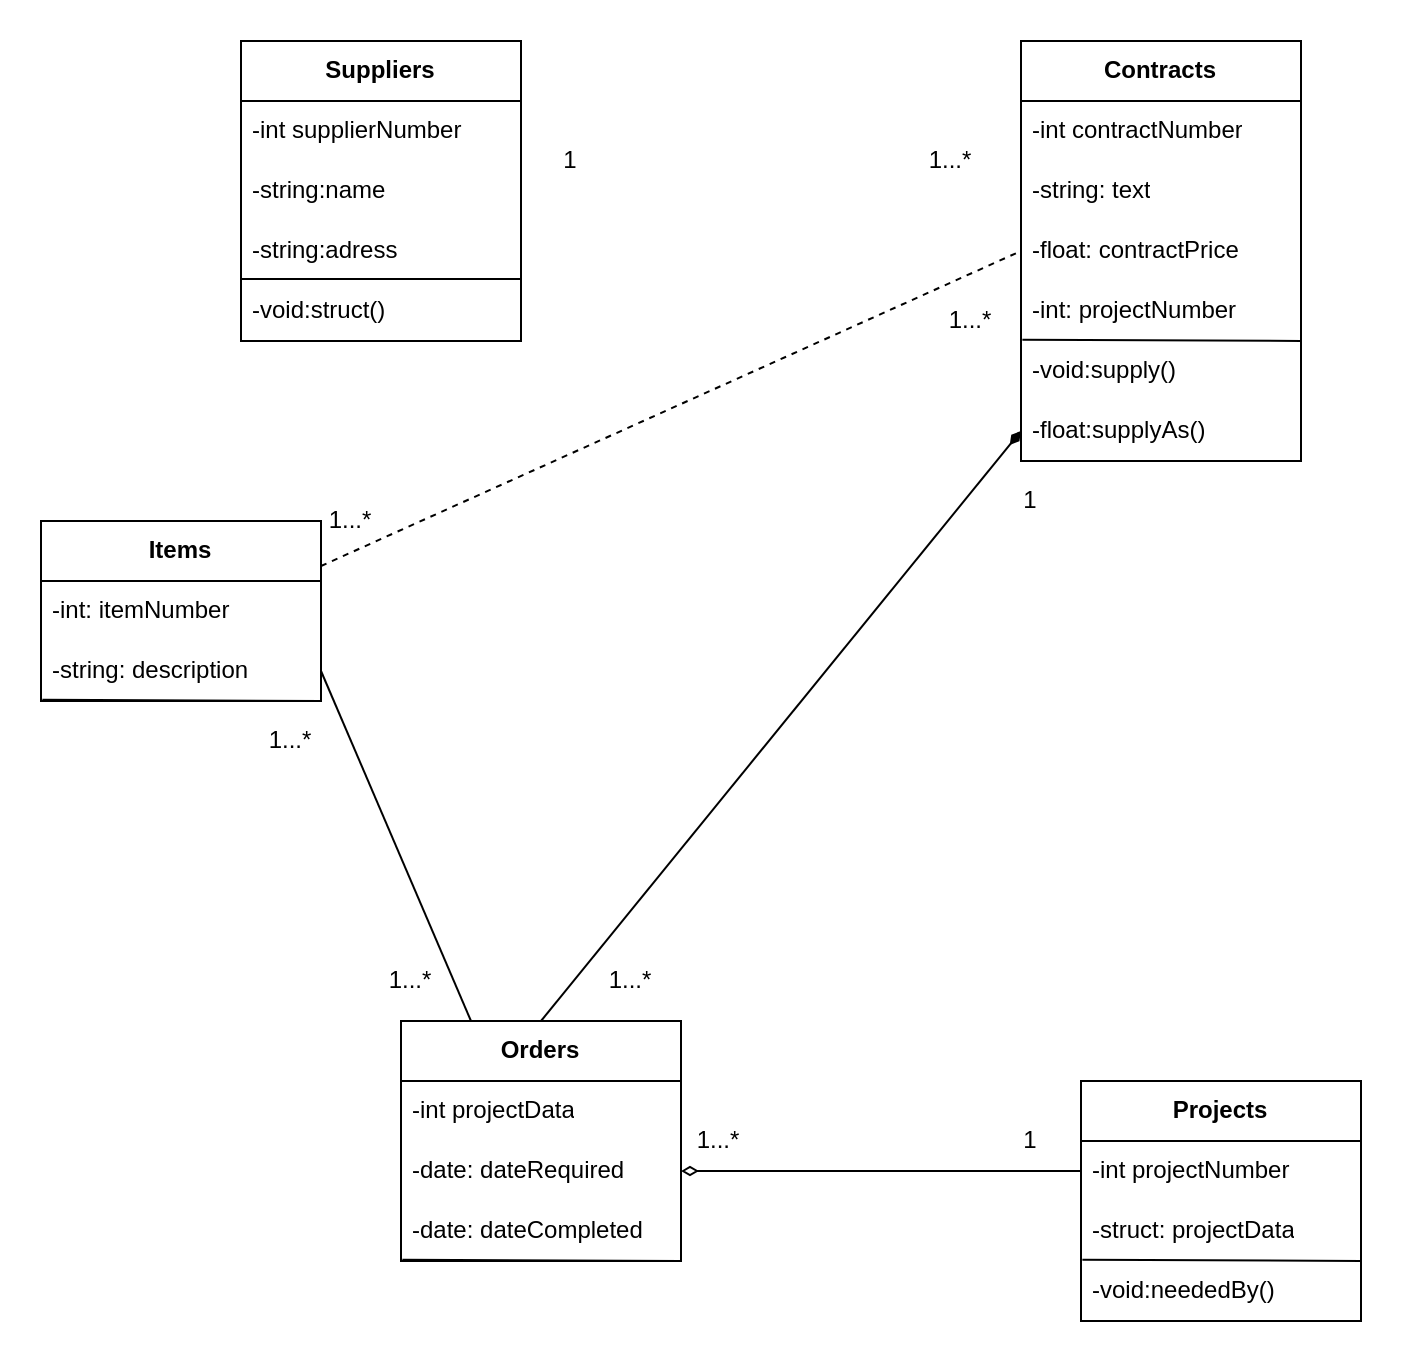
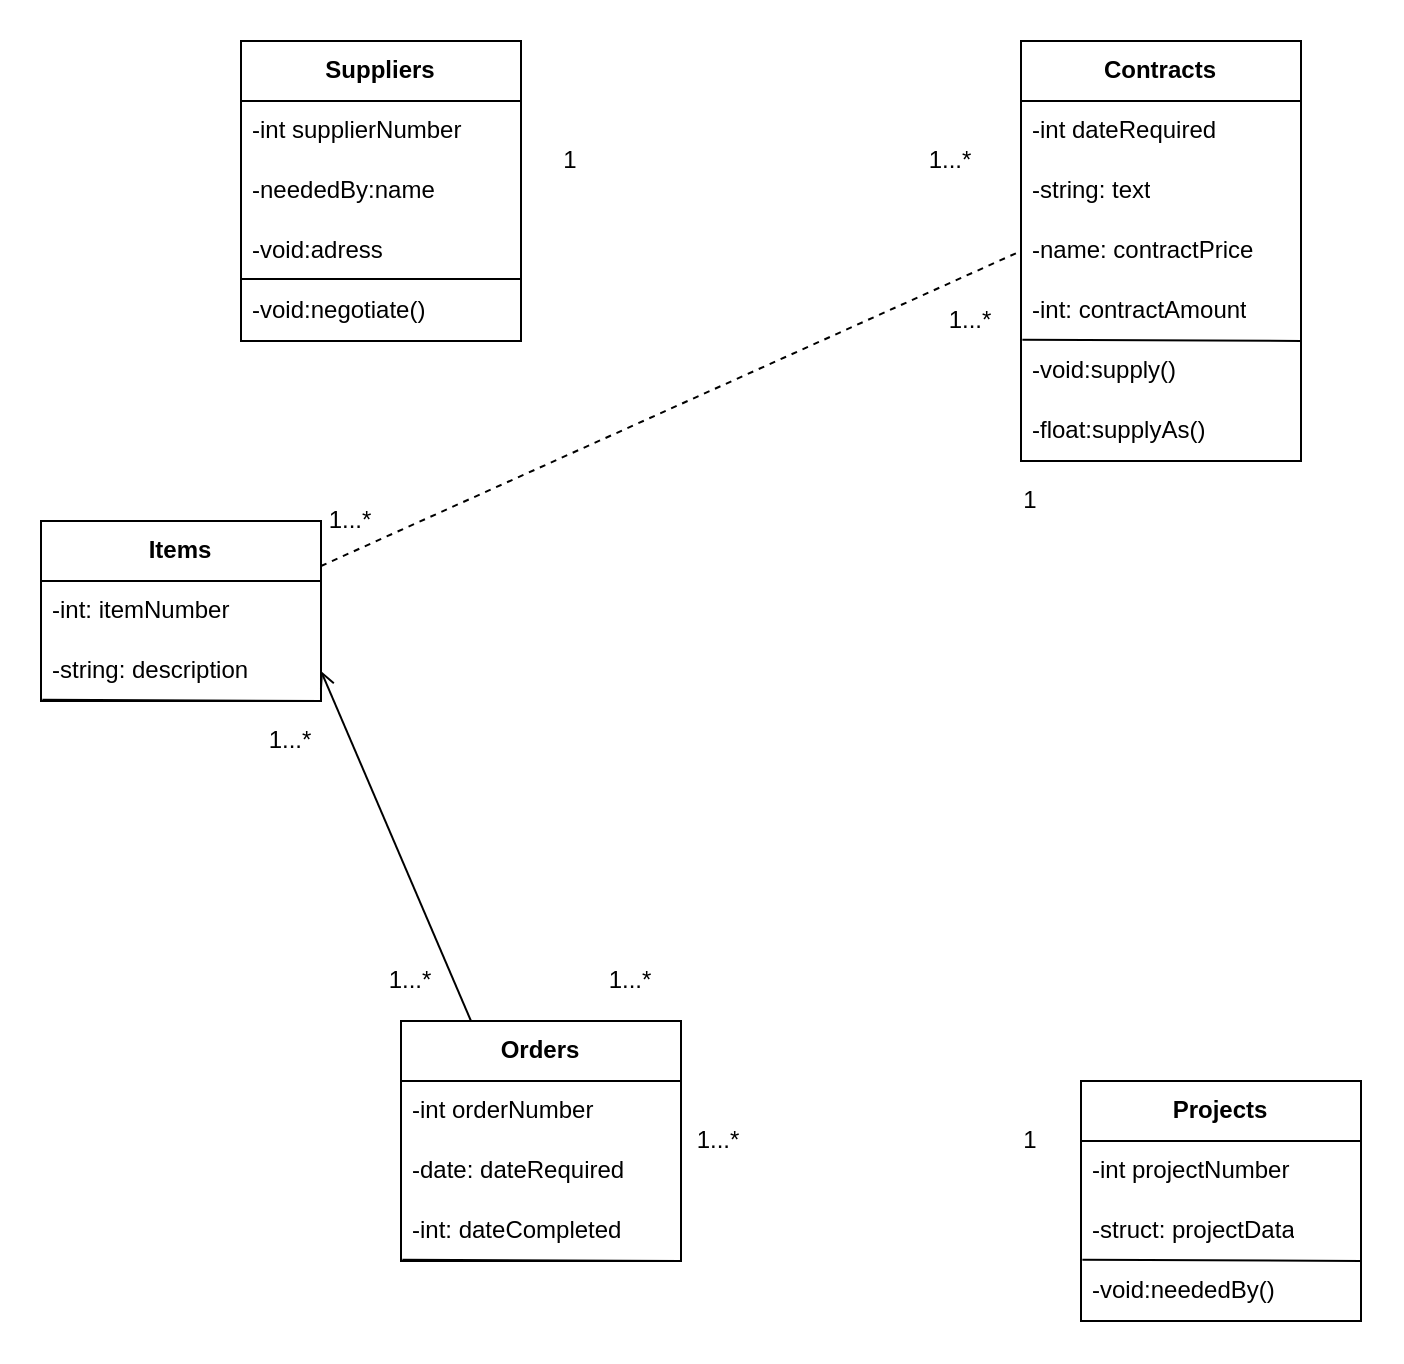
  <mxCell id="0" />
  <mxCell id="1" parent="0" />
  <mxCell id="2" value="&lt;b&gt;Suppliers&lt;/b&gt;" style="swimlane;fontStyle=0;childLayout=stackLayout;horizontal=1;startSize=30;horizontalStack=0;resizeParent=1;resizeParentMax=0;resizeLast=0;collapsible=1;marginBottom=0;whiteSpace=wrap;html=1;" vertex="1" parent="1"><mxGeometry x="120" width="140" height="150" as="geometry" y="20" /></mxCell>
  <mxCell id="3" value="-int supplierNumber" style="text;strokeColor=none;fillColor=none;align=left;verticalAlign=middle;spacingLeft=4;spacingRight=4;overflow=hidden;points=[[0,0.5],[1,0.5]];portConstraint=eastwest;rotatable=0;whiteSpace=wrap;html=1;" vertex="1" parent="2"><mxGeometry y="30" width="140" height="30" as="geometry" /></mxCell>
- <mxCell id="4" value="-string:name" style="text;strokeColor=none;fillColor=none;align=left;verticalAlign=middle;spacingLeft=4;spacingRight=4;overflow=hidden;points=[[0,0.5],[1,0.5]];portConstraint=eastwest;rotatable=0;whiteSpace=wrap;html=1;" vertex="1" parent="2"><mxGeometry y="60" width="140" height="30" as="geometry" /></mxCell>
- <mxCell id="5" value="-string:adress" style="text;strokeColor=none;fillColor=none;align=left;verticalAlign=middle;spacingLeft=4;spacingRight=4;overflow=hidden;points=[[0,0.5],[1,0.5]];portConstraint=eastwest;rotatable=0;whiteSpace=wrap;html=1;" vertex="1" parent="2"><mxGeometry y="90" width="140" height="30" as="geometry" /></mxCell>
- <mxCell id="6" value="-void:struct()" style="text;strokeColor=none;fillColor=none;align=left;verticalAlign=middle;spacingLeft=4;spacingRight=4;overflow=hidden;points=[[0,0.5],[1,0.5]];portConstraint=eastwest;rotatable=0;whiteSpace=wrap;html=1;" vertex="1" parent="2"><mxGeometry y="120" width="140" height="30" as="geometry" /></mxCell>
+ <mxCell id="4" value="-neededBy:name" style="text;strokeColor=none;fillColor=none;align=left;verticalAlign=middle;spacingLeft=4;spacingRight=4;overflow=hidden;points=[[0,0.5],[1,0.5]];portConstraint=eastwest;rotatable=0;whiteSpace=wrap;html=1;" vertex="1" parent="2"><mxGeometry y="60" width="140" height="30" as="geometry" /></mxCell>
+ <mxCell id="5" value="-void:adress" style="text;strokeColor=none;fillColor=none;align=left;verticalAlign=middle;spacingLeft=4;spacingRight=4;overflow=hidden;points=[[0,0.5],[1,0.5]];portConstraint=eastwest;rotatable=0;whiteSpace=wrap;html=1;" vertex="1" parent="2"><mxGeometry y="90" width="140" height="30" as="geometry" /></mxCell>
+ <mxCell id="6" value="-void:negotiate()" style="text;strokeColor=none;fillColor=none;align=left;verticalAlign=middle;spacingLeft=4;spacingRight=4;overflow=hidden;points=[[0,0.5],[1,0.5]];portConstraint=eastwest;rotatable=0;whiteSpace=wrap;html=1;" vertex="1" parent="2"><mxGeometry y="120" width="140" height="30" as="geometry" /></mxCell>
  <mxCell id="7" value="" style="endArrow=none;html=1;rounded=0;" edge="1" parent="2"><mxGeometry width="50" height="50" relative="1" as="geometry"><mxPoint y="119" as="sourcePoint" /><mxPoint x="140" y="119" as="targetPoint" /></mxGeometry></mxCell>
  <mxCell id="8" value="&lt;b&gt;Contracts&lt;/b&gt;" style="swimlane;fontStyle=0;childLayout=stackLayout;horizontal=1;startSize=30;horizontalStack=0;resizeParent=1;resizeParentMax=0;resizeLast=0;collapsible=1;marginBottom=0;whiteSpace=wrap;html=1;" vertex="1" parent="1"><mxGeometry x="510" width="140" height="210" as="geometry" y="20" /></mxCell>
- <mxCell id="9" value="-int contractNumber" style="text;strokeColor=none;fillColor=none;align=left;verticalAlign=middle;spacingLeft=4;spacingRight=4;overflow=hidden;points=[[0,0.5],[1,0.5]];portConstraint=eastwest;rotatable=0;whiteSpace=wrap;html=1;" vertex="1" parent="8"><mxGeometry y="30" width="140" height="30" as="geometry" /></mxCell>
+ <mxCell id="9" value="-int dateRequired" style="text;strokeColor=none;fillColor=none;align=left;verticalAlign=middle;spacingLeft=4;spacingRight=4;overflow=hidden;points=[[0,0.5],[1,0.5]];portConstraint=eastwest;rotatable=0;whiteSpace=wrap;html=1;" vertex="1" parent="8"><mxGeometry y="30" width="140" height="30" as="geometry" /></mxCell>
  <mxCell id="10" value="-string: text" style="text;strokeColor=none;fillColor=none;align=left;verticalAlign=middle;spacingLeft=4;spacingRight=4;overflow=hidden;points=[[0,0.5],[1,0.5]];portConstraint=eastwest;rotatable=0;whiteSpace=wrap;html=1;" vertex="1" parent="8"><mxGeometry y="60" width="140" height="30" as="geometry" /></mxCell>
- <mxCell id="11" value="-float: contractPrice" style="text;strokeColor=none;fillColor=none;align=left;verticalAlign=middle;spacingLeft=4;spacingRight=4;overflow=hidden;points=[[0,0.5],[1,0.5]];portConstraint=eastwest;rotatable=0;whiteSpace=wrap;html=1;" vertex="1" parent="8"><mxGeometry y="90" width="140" height="30" as="geometry" /></mxCell>
- <mxCell id="12" value="-int: projectNumber" style="text;strokeColor=none;fillColor=none;align=left;verticalAlign=middle;spacingLeft=4;spacingRight=4;overflow=hidden;points=[[0,0.5],[1,0.5]];portConstraint=eastwest;rotatable=0;whiteSpace=wrap;html=1;" vertex="1" parent="8"><mxGeometry y="120" width="140" height="30" as="geometry" /></mxCell>
+ <mxCell id="11" value="-name: contractPrice" style="text;strokeColor=none;fillColor=none;align=left;verticalAlign=middle;spacingLeft=4;spacingRight=4;overflow=hidden;points=[[0,0.5],[1,0.5]];portConstraint=eastwest;rotatable=0;whiteSpace=wrap;html=1;" vertex="1" parent="8"><mxGeometry y="90" width="140" height="30" as="geometry" /></mxCell>
+ <mxCell id="12" value="-int: contractAmount" style="text;strokeColor=none;fillColor=none;align=left;verticalAlign=middle;spacingLeft=4;spacingRight=4;overflow=hidden;points=[[0,0.5],[1,0.5]];portConstraint=eastwest;rotatable=0;whiteSpace=wrap;html=1;" vertex="1" parent="8"><mxGeometry y="120" width="140" height="30" as="geometry" /></mxCell>
  <mxCell id="13" value="-void:supply()" style="text;strokeColor=none;fillColor=none;align=left;verticalAlign=middle;spacingLeft=4;spacingRight=4;overflow=hidden;points=[[0,0.5],[1,0.5]];portConstraint=eastwest;rotatable=0;whiteSpace=wrap;html=1;" vertex="1" parent="8"><mxGeometry y="150" width="140" height="30" as="geometry" /></mxCell>
  <mxCell id="14" value="" style="endArrow=none;html=1;rounded=0;exitX=1;exitY=0;exitDx=0;exitDy=0;exitPerimeter=0;entryX=0.005;entryY=-0.022;entryDx=0;entryDy=0;entryPerimeter=0;" edge="1" parent="8" source="13" target="13"><mxGeometry width="50" height="50" relative="1" as="geometry"><mxPoint x="-220" y="99" as="sourcePoint" /><mxPoint x="-80" y="99" as="targetPoint" /></mxGeometry></mxCell>
  <mxCell id="15" value="-float:supplyAs()" style="text;strokeColor=none;fillColor=none;align=left;verticalAlign=middle;spacingLeft=4;spacingRight=4;overflow=hidden;points=[[0,0.5],[1,0.5]];portConstraint=eastwest;rotatable=0;whiteSpace=wrap;html=1;" vertex="1" parent="8"><mxGeometry y="180" width="140" height="30" as="geometry" /></mxCell>
  <mxCell id="16" value="&lt;b&gt;Items&lt;/b&gt;" style="swimlane;fontStyle=0;childLayout=stackLayout;horizontal=1;startSize=30;horizontalStack=0;resizeParent=1;resizeParentMax=0;resizeLast=0;collapsible=1;marginBottom=0;whiteSpace=wrap;html=1;" vertex="1" parent="1"><mxGeometry x="20" y="260" width="140" height="90" as="geometry" /></mxCell>
  <mxCell id="17" value="-int: itemNumber" style="text;strokeColor=none;fillColor=none;align=left;verticalAlign=middle;spacingLeft=4;spacingRight=4;overflow=hidden;points=[[0,0.5],[1,0.5]];portConstraint=eastwest;rotatable=0;whiteSpace=wrap;html=1;" vertex="1" parent="16"><mxGeometry y="30" width="140" height="30" as="geometry" /></mxCell>
  <mxCell id="18" value="-string: description" style="text;strokeColor=none;fillColor=none;align=left;verticalAlign=middle;spacingLeft=4;spacingRight=4;overflow=hidden;points=[[0,0.5],[1,0.5]];portConstraint=eastwest;rotatable=0;whiteSpace=wrap;html=1;" vertex="1" parent="16"><mxGeometry y="60" width="140" height="30" as="geometry" /></mxCell>
  <mxCell id="19" value="" style="endArrow=none;html=1;rounded=0;exitX=1;exitY=0;exitDx=0;exitDy=0;exitPerimeter=0;entryX=0.005;entryY=-0.022;entryDx=0;entryDy=0;entryPerimeter=0;" edge="1" parent="16"><mxGeometry width="50" height="50" relative="1" as="geometry"><mxPoint x="140" y="90" as="sourcePoint" /><mxPoint x="0.7" y="89.34" as="targetPoint" /></mxGeometry></mxCell>
  <mxCell id="20" value="&lt;b&gt;Orders&lt;/b&gt;" style="swimlane;fontStyle=0;childLayout=stackLayout;horizontal=1;startSize=30;horizontalStack=0;resizeParent=1;resizeParentMax=0;resizeLast=0;collapsible=1;marginBottom=0;whiteSpace=wrap;html=1;" vertex="1" parent="1"><mxGeometry x="200" y="510" width="140" height="120" as="geometry" /></mxCell>
- <mxCell id="21" value="-int projectData" style="text;strokeColor=none;fillColor=none;align=left;verticalAlign=middle;spacingLeft=4;spacingRight=4;overflow=hidden;points=[[0,0.5],[1,0.5]];portConstraint=eastwest;rotatable=0;whiteSpace=wrap;html=1;" vertex="1" parent="20"><mxGeometry y="30" width="140" height="30" as="geometry" /></mxCell>
+ <mxCell id="21" value="-int orderNumber" style="text;strokeColor=none;fillColor=none;align=left;verticalAlign=middle;spacingLeft=4;spacingRight=4;overflow=hidden;points=[[0,0.5],[1,0.5]];portConstraint=eastwest;rotatable=0;whiteSpace=wrap;html=1;" vertex="1" parent="20"><mxGeometry y="30" width="140" height="30" as="geometry" /></mxCell>
  <mxCell id="22" value="-date: dateRequired" style="text;strokeColor=none;fillColor=none;align=left;verticalAlign=middle;spacingLeft=4;spacingRight=4;overflow=hidden;points=[[0,0.5],[1,0.5]];portConstraint=eastwest;rotatable=0;whiteSpace=wrap;html=1;" vertex="1" parent="20"><mxGeometry y="60" width="140" height="30" as="geometry" /></mxCell>
- <mxCell id="23" value="-date: dateCompleted" style="text;strokeColor=none;fillColor=none;align=left;verticalAlign=middle;spacingLeft=4;spacingRight=4;overflow=hidden;points=[[0,0.5],[1,0.5]];portConstraint=eastwest;rotatable=0;whiteSpace=wrap;html=1;" vertex="1" parent="20"><mxGeometry y="90" width="140" height="30" as="geometry" /></mxCell>
+ <mxCell id="23" value="-int: dateCompleted" style="text;strokeColor=none;fillColor=none;align=left;verticalAlign=middle;spacingLeft=4;spacingRight=4;overflow=hidden;points=[[0,0.5],[1,0.5]];portConstraint=eastwest;rotatable=0;whiteSpace=wrap;html=1;" vertex="1" parent="20"><mxGeometry y="90" width="140" height="30" as="geometry" /></mxCell>
  <mxCell id="24" value="" style="endArrow=none;html=1;rounded=0;exitX=1;exitY=0;exitDx=0;exitDy=0;exitPerimeter=0;entryX=0.005;entryY=-0.022;entryDx=0;entryDy=0;entryPerimeter=0;" edge="1" parent="20"><mxGeometry width="50" height="50" relative="1" as="geometry"><mxPoint x="140" y="120" as="sourcePoint" /><mxPoint x="0.7" y="119.34" as="targetPoint" /></mxGeometry></mxCell>
  <mxCell id="25" value="&lt;b&gt;Projects&lt;/b&gt;" style="swimlane;fontStyle=0;childLayout=stackLayout;horizontal=1;startSize=30;horizontalStack=0;resizeParent=1;resizeParentMax=0;resizeLast=0;collapsible=1;marginBottom=0;whiteSpace=wrap;html=1;" vertex="1" parent="1"><mxGeometry x="540" y="540" width="140" height="120" as="geometry" /></mxCell>
  <mxCell id="26" value="-int projectNumber" style="text;strokeColor=none;fillColor=none;align=left;verticalAlign=middle;spacingLeft=4;spacingRight=4;overflow=hidden;points=[[0,0.5],[1,0.5]];portConstraint=eastwest;rotatable=0;whiteSpace=wrap;html=1;" vertex="1" parent="25"><mxGeometry y="30" width="140" height="30" as="geometry" /></mxCell>
  <mxCell id="27" value="-struct: projectData" style="text;strokeColor=none;fillColor=none;align=left;verticalAlign=middle;spacingLeft=4;spacingRight=4;overflow=hidden;points=[[0,0.5],[1,0.5]];portConstraint=eastwest;rotatable=0;whiteSpace=wrap;html=1;" vertex="1" parent="25"><mxGeometry y="60" width="140" height="30" as="geometry" /></mxCell>
  <mxCell id="28" value="-void:neededBy()" style="text;strokeColor=none;fillColor=none;align=left;verticalAlign=middle;spacingLeft=4;spacingRight=4;overflow=hidden;points=[[0,0.5],[1,0.5]];portConstraint=eastwest;rotatable=0;whiteSpace=wrap;html=1;" vertex="1" parent="25"><mxGeometry y="90" width="140" height="30" as="geometry" /></mxCell>
  <mxCell id="29" value="" style="endArrow=none;html=1;rounded=0;exitX=1;exitY=0;exitDx=0;exitDy=0;exitPerimeter=0;entryX=0.005;entryY=-0.022;entryDx=0;entryDy=0;entryPerimeter=0;" edge="1" parent="25" source="28" target="28"><mxGeometry width="50" height="50" relative="1" as="geometry"><mxPoint x="-220" y="99" as="sourcePoint" /><mxPoint x="-80" y="99" as="targetPoint" /></mxGeometry></mxCell>
- <mxCell id="30" value="" style="endArrow=diamondThin;html=1;rounded=0;exitX=0;exitY=0.5;exitDx=0;exitDy=0;entryX=1;entryY=0.5;entryDx=0;entryDy=0;endFill=0;jumpSize=15;targetPerimeterSpacing=8;sourcePerimeterSpacing=6;" edge="1" parent="1" source="26" target="22"><mxGeometry width="50" height="50" relative="1" as="geometry"><mxPoint x="360" y="420" as="sourcePoint" /><mxPoint x="410" y="370" as="targetPoint" /></mxGeometry></mxCell>
- <mxCell id="31" value="" style="endArrow=none;html=1;rounded=0;sourcePerimeterSpacing=6;targetPerimeterSpacing=8;jumpSize=15;exitX=0.25;exitY=0;exitDx=0;exitDy=0;entryX=1;entryY=0.5;entryDx=0;entryDy=0;" edge="1" parent="1" source="20" target="18"><mxGeometry width="50" height="50" relative="1" as="geometry"><mxPoint x="240" y="420" as="sourcePoint" /><mxPoint x="290" y="370" as="targetPoint" /></mxGeometry></mxCell>
+ <mxCell id="31" value="" style="endArrow=open;html=1;rounded=0;sourcePerimeterSpacing=6;targetPerimeterSpacing=8;jumpSize=15;exitX=0.25;exitY=0;exitDx=0;exitDy=0;entryX=1;entryY=0.5;entryDx=0;entryDy=0;" edge="1" parent="1" source="20" target="18"><mxGeometry width="50" height="50" relative="1" as="geometry"><mxPoint x="240" y="420" as="sourcePoint" /><mxPoint x="290" y="370" as="targetPoint" /></mxGeometry></mxCell>
  <mxCell id="32" value="" style="endArrow=none;html=1;rounded=0;sourcePerimeterSpacing=6;targetPerimeterSpacing=8;jumpSize=15;exitX=1;exitY=0.25;exitDx=0;exitDy=0;entryX=0;entryY=0.5;entryDx=0;entryDy=0;dashed=1;" edge="1" parent="1" source="16" target="11"><mxGeometry width="50" height="50" relative="1" as="geometry"><mxPoint x="270" y="135" as="sourcePoint" /><mxPoint x="360" y="165" as="targetPoint" /></mxGeometry></mxCell>
- <mxCell id="33" value="" style="endArrow=diamondThin;html=1;rounded=0;sourcePerimeterSpacing=6;targetPerimeterSpacing=8;jumpSize=15;exitX=0.5;exitY=0;exitDx=0;exitDy=0;entryX=0;entryY=0.5;entryDx=0;entryDy=0;endFill=1;" edge="1" parent="1" source="20" target="15"><mxGeometry width="50" height="50" relative="1" as="geometry"><mxPoint x="240" y="320" as="sourcePoint" /><mxPoint x="440" y="410" as="targetPoint" /></mxGeometry></mxCell>
  <mxCell id="34" value="1" style="text;html=1;strokeColor=none;fillColor=none;align=center;verticalAlign=middle;whiteSpace=wrap;rounded=0;" vertex="1" parent="1"><mxGeometry x="260" y="70" width="50" height="20" as="geometry" /></mxCell>
  <mxCell id="35" value="1...*" style="text;html=1;strokeColor=none;fillColor=none;align=center;verticalAlign=middle;whiteSpace=wrap;rounded=0;" vertex="1" parent="1"><mxGeometry x="450" y="70" width="50" height="20" as="geometry" /></mxCell>
  <mxCell id="36" value="1...*" style="text;html=1;strokeColor=none;fillColor=none;align=center;verticalAlign=middle;whiteSpace=wrap;rounded=0;" vertex="1" parent="1"><mxGeometry x="460" y="150" width="50" height="20" as="geometry" /></mxCell>
  <mxCell id="37" value="1...*" style="text;html=1;strokeColor=none;fillColor=none;align=center;verticalAlign=middle;whiteSpace=wrap;rounded=0;" vertex="1" parent="1"><mxGeometry x="150" y="250" width="50" height="20" as="geometry" /></mxCell>
  <mxCell id="38" value="1" style="text;html=1;strokeColor=none;fillColor=none;align=center;verticalAlign=middle;whiteSpace=wrap;rounded=0;" vertex="1" parent="1"><mxGeometry x="490" y="240" width="50" height="20" as="geometry" /></mxCell>
  <mxCell id="39" value="1...*" style="text;html=1;strokeColor=none;fillColor=none;align=center;verticalAlign=middle;whiteSpace=wrap;rounded=0;" vertex="1" parent="1"><mxGeometry x="290" y="480" width="50" height="20" as="geometry" /></mxCell>
  <mxCell id="40" value="1...*" style="text;html=1;strokeColor=none;fillColor=none;align=center;verticalAlign=middle;whiteSpace=wrap;rounded=0;" vertex="1" parent="1"><mxGeometry x="180" y="480" width="50" height="20" as="geometry" /></mxCell>
  <mxCell id="41" value="1...*" style="text;html=1;strokeColor=none;fillColor=none;align=center;verticalAlign=middle;whiteSpace=wrap;rounded=0;" vertex="1" parent="1"><mxGeometry x="120" y="360" width="50" height="20" as="geometry" /></mxCell>
  <mxCell id="42" value="1...*" style="text;html=1;strokeColor=none;fillColor=none;align=center;verticalAlign=middle;whiteSpace=wrap;rounded=0;" vertex="1" parent="1"><mxGeometry x="334" y="560" width="50" height="20" as="geometry" /></mxCell>
  <mxCell id="43" value="1" style="text;html=1;strokeColor=none;fillColor=none;align=center;verticalAlign=middle;whiteSpace=wrap;rounded=0;" vertex="1" parent="1"><mxGeometry x="490" y="560" width="50" height="20" as="geometry" /></mxCell>
